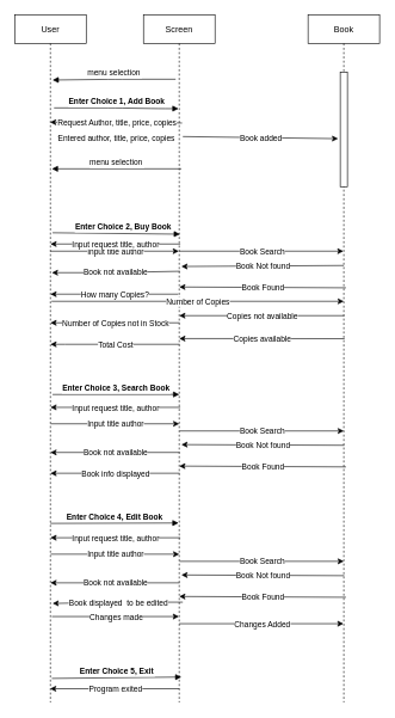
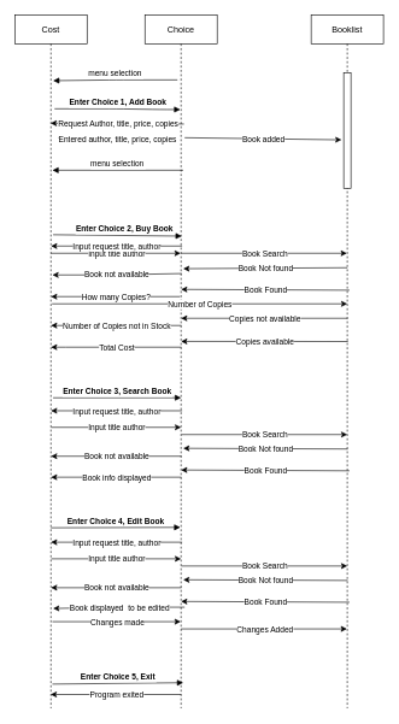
  <mxCell id="0" />
  <mxCell id="1" parent="0" />
- <mxCell id="2" value="Screen" style="shape=umlLifeline;perimeter=lifelinePerimeter;container=1;collapsible=0;recursiveResize=0;rounded=0;shadow=0;strokeWidth=1;" parent="1" vertex="1"><mxGeometry x="200" y="20" width="100" height="960" as="geometry" /></mxCell>
+ <mxCell id="2" value="Choice" style="shape=umlLifeline;perimeter=lifelinePerimeter;container=1;collapsible=0;recursiveResize=0;rounded=0;shadow=0;strokeWidth=1;" parent="1" vertex="1"><mxGeometry x="200" y="20" width="100" height="960" as="geometry" /></mxCell>
  <mxCell id="3" value="" style="endArrow=classic;html=1;rounded=0;entryX=-0.3;entryY=0.581;entryDx=0;entryDy=0;entryPerimeter=0;" edge="1" parent="2" target="48"><mxGeometry relative="1" as="geometry"><mxPoint x="55" y="170" as="sourcePoint" /><mxPoint x="155" y="170" as="targetPoint" /></mxGeometry></mxCell>
  <mxCell id="4" value="Book added" style="edgeLabel;resizable=0;html=1;align=center;verticalAlign=middle;" connectable="0" vertex="1" parent="3"><mxGeometry relative="1" as="geometry" /></mxCell>
  <mxCell id="5" value="" style="endArrow=classic;html=1;rounded=0;" edge="1" parent="2"><mxGeometry relative="1" as="geometry"><mxPoint x="50.5" y="430" as="sourcePoint" /><mxPoint x="-130" y="430" as="targetPoint" /><Array as="points"><mxPoint x="-109.5" y="430" /></Array></mxGeometry></mxCell>
  <mxCell id="6" value="Number of Copies not in Stock" style="edgeLabel;resizable=0;html=1;align=center;verticalAlign=middle;" connectable="0" vertex="1" parent="5"><mxGeometry relative="1" as="geometry" /></mxCell>
  <mxCell id="7" value="" style="endArrow=classic;html=1;rounded=0;" edge="1" parent="2"><mxGeometry relative="1" as="geometry"><mxPoint x="280.5" y="420" as="sourcePoint" /><mxPoint x="50" y="420" as="targetPoint" /></mxGeometry></mxCell>
  <mxCell id="8" value="Copies not available" style="edgeLabel;resizable=0;html=1;align=center;verticalAlign=middle;" connectable="0" vertex="1" parent="7"><mxGeometry relative="1" as="geometry" /></mxCell>
  <mxCell id="9" value="" style="endArrow=classic;html=1;rounded=0;exitX=0.48;exitY=0.492;exitDx=0;exitDy=0;exitPerimeter=0;" edge="1" parent="2"><mxGeometry relative="1" as="geometry"><mxPoint x="48.5" y="390.0" as="sourcePoint" /><mxPoint x="-130" y="390.0" as="targetPoint" /></mxGeometry></mxCell>
  <mxCell id="10" value="How many Copies?" style="edgeLabel;resizable=0;html=1;align=center;verticalAlign=middle;" connectable="0" vertex="1" parent="9"><mxGeometry relative="1" as="geometry" /></mxCell>
  <mxCell id="11" value="" style="endArrow=classic;html=1;rounded=0;" edge="1" parent="2"><mxGeometry relative="1" as="geometry"><mxPoint x="50.5" y="580.96" as="sourcePoint" /><mxPoint x="280" y="580.96" as="targetPoint" /></mxGeometry></mxCell>
  <mxCell id="12" value="Book Search" style="edgeLabel;resizable=0;html=1;align=center;verticalAlign=middle;" connectable="0" vertex="1" parent="11"><mxGeometry relative="1" as="geometry" /></mxCell>
  <mxCell id="13" value="" style="endArrow=classic;html=1;rounded=0;" edge="1" parent="2"><mxGeometry relative="1" as="geometry"><mxPoint x="280.5" y="600.96" as="sourcePoint" /><mxPoint x="53" y="600" as="targetPoint" /><Array as="points" /></mxGeometry></mxCell>
  <mxCell id="14" value="Book Not found" style="edgeLabel;resizable=0;html=1;align=center;verticalAlign=middle;" connectable="0" vertex="1" parent="13"><mxGeometry relative="1" as="geometry" /></mxCell>
  <mxCell id="15" value="" style="endArrow=classic;html=1;rounded=0;" edge="1" parent="2"><mxGeometry relative="1" as="geometry"><mxPoint x="50.5" y="610.96" as="sourcePoint" /><mxPoint x="-130" y="610.96" as="targetPoint" /><Array as="points"><mxPoint x="-49.5" y="610.96" /></Array></mxGeometry></mxCell>
  <mxCell id="16" value="Book not available" style="edgeLabel;resizable=0;html=1;align=center;verticalAlign=middle;" connectable="0" vertex="1" parent="15"><mxGeometry relative="1" as="geometry" /></mxCell>
  <mxCell id="17" value="" style="endArrow=classic;html=1;rounded=0;" edge="1" parent="2"><mxGeometry relative="1" as="geometry"><mxPoint x="-129.5" y="570.96" as="sourcePoint" /><mxPoint x="50" y="570.96" as="targetPoint" /></mxGeometry></mxCell>
  <mxCell id="18" value="Input title author" style="edgeLabel;resizable=0;html=1;align=center;verticalAlign=middle;" connectable="0" vertex="1" parent="17"><mxGeometry relative="1" as="geometry" /></mxCell>
  <mxCell id="19" value="" style="endArrow=classic;html=1;rounded=0;exitX=0.51;exitY=0.376;exitDx=0;exitDy=0;exitPerimeter=0;" edge="1" parent="2"><mxGeometry relative="1" as="geometry"><mxPoint x="51.5" y="548" as="sourcePoint" /><mxPoint x="-130" y="548" as="targetPoint" /></mxGeometry></mxCell>
  <mxCell id="20" value="Input request title, author" style="edgeLabel;resizable=0;html=1;align=center;verticalAlign=middle;" connectable="0" vertex="1" parent="19"><mxGeometry relative="1" as="geometry" /></mxCell>
  <mxCell id="21" value="Enter Choice 3, Search Book" style="verticalAlign=bottom;endArrow=block;shadow=0;strokeWidth=1;exitX=0.53;exitY=0.523;exitDx=0;exitDy=0;exitPerimeter=0;fontStyle=1" edge="1" parent="2"><mxGeometry x="0.006" relative="1" as="geometry"><mxPoint x="-127" y="530.08" as="sourcePoint" /><mxPoint x="50" y="530" as="targetPoint" /><Array as="points" /><mxPoint as="offset" /></mxGeometry></mxCell>
  <mxCell id="22" value="" style="endArrow=classic;html=1;rounded=0;" edge="1" parent="2"><mxGeometry relative="1" as="geometry"><mxPoint x="50.5" y="762.96" as="sourcePoint" /><mxPoint x="280" y="762.96" as="targetPoint" /></mxGeometry></mxCell>
  <mxCell id="23" value="Book Search" style="edgeLabel;resizable=0;html=1;align=center;verticalAlign=middle;" connectable="0" vertex="1" parent="22"><mxGeometry relative="1" as="geometry" /></mxCell>
  <mxCell id="24" value="" style="endArrow=classic;html=1;rounded=0;" edge="1" parent="2"><mxGeometry relative="1" as="geometry"><mxPoint x="280.5" y="782.96" as="sourcePoint" /><mxPoint x="53" y="782" as="targetPoint" /><Array as="points" /></mxGeometry></mxCell>
  <mxCell id="25" value="Book Not found" style="edgeLabel;resizable=0;html=1;align=center;verticalAlign=middle;" connectable="0" vertex="1" parent="24"><mxGeometry relative="1" as="geometry" /></mxCell>
  <mxCell id="26" value="" style="endArrow=classic;html=1;rounded=0;" edge="1" parent="2"><mxGeometry relative="1" as="geometry"><mxPoint x="50.5" y="792.96" as="sourcePoint" /><mxPoint x="-130" y="792.96" as="targetPoint" /><Array as="points"><mxPoint x="-49.5" y="792.96" /></Array></mxGeometry></mxCell>
  <mxCell id="27" value="Book not available" style="edgeLabel;resizable=0;html=1;align=center;verticalAlign=middle;" connectable="0" vertex="1" parent="26"><mxGeometry relative="1" as="geometry" /></mxCell>
  <mxCell id="28" value="" style="endArrow=classic;html=1;rounded=0;" edge="1" parent="2"><mxGeometry relative="1" as="geometry"><mxPoint x="-129.5" y="752.96" as="sourcePoint" /><mxPoint x="50" y="752.96" as="targetPoint" /></mxGeometry></mxCell>
  <mxCell id="29" value="Input title author" style="edgeLabel;resizable=0;html=1;align=center;verticalAlign=middle;" connectable="0" vertex="1" parent="28"><mxGeometry relative="1" as="geometry" /></mxCell>
  <mxCell id="30" value="" style="endArrow=classic;html=1;rounded=0;exitX=0.51;exitY=0.376;exitDx=0;exitDy=0;exitPerimeter=0;" edge="1" parent="2"><mxGeometry relative="1" as="geometry"><mxPoint x="51.5" y="730" as="sourcePoint" /><mxPoint x="-130" y="730" as="targetPoint" /></mxGeometry></mxCell>
  <mxCell id="31" value="Input request title, author" style="edgeLabel;resizable=0;html=1;align=center;verticalAlign=middle;" connectable="0" vertex="1" parent="30"><mxGeometry relative="1" as="geometry" /></mxCell>
  <mxCell id="32" value="" style="endArrow=classic;html=1;rounded=0;exitX=0.53;exitY=0.397;exitDx=0;exitDy=0;exitPerimeter=0;" edge="1" parent="2"><mxGeometry relative="1" as="geometry"><mxPoint x="283" y="813.12" as="sourcePoint" /><mxPoint x="50" y="812" as="targetPoint" /><Array as="points" /></mxGeometry></mxCell>
  <mxCell id="33" value="Book Found" style="edgeLabel;resizable=0;html=1;align=center;verticalAlign=middle;" connectable="0" vertex="1" parent="32"><mxGeometry relative="1" as="geometry" /></mxCell>
  <mxCell id="34" value="" style="endArrow=classic;html=1;rounded=0;entryX=0.53;entryY=0.856;entryDx=0;entryDy=0;entryPerimeter=0;" edge="1" parent="2" target="36"><mxGeometry relative="1" as="geometry"><mxPoint x="55" y="820" as="sourcePoint" /><mxPoint x="-125.5" y="820" as="targetPoint" /><Array as="points"><mxPoint x="-45" y="820" /></Array></mxGeometry></mxCell>
  <mxCell id="35" value="Book displayed&amp;nbsp; to be edited" style="edgeLabel;resizable=0;html=1;align=center;verticalAlign=middle;" connectable="0" vertex="1" parent="34"><mxGeometry relative="1" as="geometry" /></mxCell>
- <mxCell id="36" value="User" style="shape=umlLifeline;perimeter=lifelinePerimeter;container=1;collapsible=0;recursiveResize=0;rounded=0;shadow=0;strokeWidth=1;" parent="1" vertex="1"><mxGeometry x="20" y="20" width="100" height="960" as="geometry" /></mxCell>
+ <mxCell id="36" value="Cost" style="shape=umlLifeline;perimeter=lifelinePerimeter;container=1;collapsible=0;recursiveResize=0;rounded=0;shadow=0;strokeWidth=1;" parent="1" vertex="1"><mxGeometry x="20" y="20" width="100" height="960" as="geometry" /></mxCell>
  <mxCell id="37" value="" style="endArrow=classic;html=1;rounded=0;entryX=-0.2;entryY=0.544;entryDx=0;entryDy=0;entryPerimeter=0;" edge="1" parent="36"><mxGeometry relative="1" as="geometry"><mxPoint x="60" y="170" as="sourcePoint" /><mxPoint x="223" y="172.04" as="targetPoint" /></mxGeometry></mxCell>
  <mxCell id="38" value="Entered author, title, price, copies" style="edgeLabel;resizable=0;html=1;align=center;verticalAlign=middle;" connectable="0" vertex="1" parent="37"><mxGeometry relative="1" as="geometry" /></mxCell>
  <mxCell id="39" value="" style="endArrow=classic;html=1;rounded=0;" edge="1" parent="36" target="2"><mxGeometry relative="1" as="geometry"><mxPoint x="50" y="330" as="sourcePoint" /><mxPoint x="150" y="320" as="targetPoint" /></mxGeometry></mxCell>
  <mxCell id="40" value="Input title author" style="edgeLabel;resizable=0;html=1;align=center;verticalAlign=middle;" connectable="0" vertex="1" parent="39"><mxGeometry relative="1" as="geometry" /></mxCell>
  <mxCell id="41" value="" style="endArrow=classic;html=1;rounded=0;" edge="1" parent="36"><mxGeometry relative="1" as="geometry"><mxPoint x="230.5" y="460" as="sourcePoint" /><mxPoint x="50" y="460" as="targetPoint" /><Array as="points"><mxPoint x="70.5" y="460" /></Array></mxGeometry></mxCell>
  <mxCell id="42" value="Total Cost" style="edgeLabel;resizable=0;html=1;align=center;verticalAlign=middle;" connectable="0" vertex="1" parent="41"><mxGeometry relative="1" as="geometry" /></mxCell>
  <mxCell id="43" value="" style="endArrow=classic;html=1;rounded=0;exitX=0.51;exitY=0.376;exitDx=0;exitDy=0;exitPerimeter=0;" edge="1" parent="36"><mxGeometry relative="1" as="geometry"><mxPoint x="231.5" y="320" as="sourcePoint" /><mxPoint x="50" y="320" as="targetPoint" /></mxGeometry></mxCell>
  <mxCell id="44" value="Input request title, author" style="edgeLabel;resizable=0;html=1;align=center;verticalAlign=middle;" connectable="0" vertex="1" parent="43"><mxGeometry relative="1" as="geometry" /></mxCell>
  <mxCell id="45" value="Enter Choice 1, Add Book" style="verticalAlign=bottom;endArrow=block;entryX=0.4;entryY=0.288;shadow=0;strokeWidth=1;entryDx=0;entryDy=0;entryPerimeter=0;fontStyle=1" parent="1" edge="1"><mxGeometry x="0.006" relative="1" as="geometry"><mxPoint x="75" y="150" as="sourcePoint" /><mxPoint x="249" y="151.08" as="targetPoint" /><Array as="points"><mxPoint x="160" y="150" /><mxPoint x="220" y="151" /></Array><mxPoint as="offset" /></mxGeometry></mxCell>
  <mxCell id="46" value="menu selection" style="verticalAlign=bottom;endArrow=block;entryX=0.8;entryY=0.111;shadow=0;strokeWidth=1;entryDx=0;entryDy=0;entryPerimeter=0;" parent="1" edge="1"><mxGeometry relative="1" as="geometry"><mxPoint x="245" y="110" as="sourcePoint" /><mxPoint x="73" y="111.09" as="targetPoint" /><Array as="points"><mxPoint x="160" y="110" /></Array><mxPoint as="offset" /></mxGeometry></mxCell>
- <mxCell id="47" value="Book" style="shape=umlLifeline;perimeter=lifelinePerimeter;container=1;collapsible=0;recursiveResize=0;rounded=0;shadow=0;strokeWidth=1;" vertex="1" parent="1"><mxGeometry x="430" y="20" width="100" height="960" as="geometry" /></mxCell>
+ <mxCell id="47" value="Booklist" style="shape=umlLifeline;perimeter=lifelinePerimeter;container=1;collapsible=0;recursiveResize=0;rounded=0;shadow=0;strokeWidth=1;" vertex="1" parent="1"><mxGeometry x="430" y="20" width="100" height="960" as="geometry" /></mxCell>
  <mxCell id="48" value="" style="points=[];perimeter=orthogonalPerimeter;rounded=0;shadow=0;strokeWidth=1;" vertex="1" parent="47"><mxGeometry x="45" y="80" width="10" height="160" as="geometry" /></mxCell>
  <mxCell id="49" value="Enter Choice 2, Buy Book" style="verticalAlign=bottom;endArrow=block;entryX=0.51;entryY=0.319;shadow=0;strokeWidth=1;entryDx=0;entryDy=0;entryPerimeter=0;exitX=0.53;exitY=0.317;exitDx=0;exitDy=0;exitPerimeter=0;fontStyle=1" edge="1" parent="1" source="36" target="2"><mxGeometry x="0.111" relative="1" as="geometry"><mxPoint x="70" y="460" as="sourcePoint" /><mxPoint x="241" y="461.14" as="targetPoint" /><Array as="points" /><mxPoint as="offset" /></mxGeometry></mxCell>
  <mxCell id="50" value="Enter Choice 4, Edit Book" style="verticalAlign=bottom;endArrow=block;shadow=0;strokeWidth=1;fontStyle=1;entryX=0.49;entryY=0.739;entryDx=0;entryDy=0;entryPerimeter=0;" edge="1" parent="1" target="2"><mxGeometry x="0.006" relative="1" as="geometry"><mxPoint x="70" y="730" as="sourcePoint" /><mxPoint x="276" y="181.14" as="targetPoint" /><Array as="points" /><mxPoint as="offset" /></mxGeometry></mxCell>
  <mxCell id="51" value="Enter Choice 5, Exit" style="verticalAlign=bottom;endArrow=block;entryX=0.53;entryY=0.963;shadow=0;strokeWidth=1;entryDx=0;entryDy=0;entryPerimeter=0;exitX=0.52;exitY=0.965;exitDx=0;exitDy=0;exitPerimeter=0;fontStyle=1" edge="1" parent="1" source="36" target="2"><mxGeometry x="0.006" relative="1" as="geometry"><mxPoint x="115" y="190" as="sourcePoint" /><mxPoint x="286" y="191.14" as="targetPoint" /><Array as="points" /><mxPoint as="offset" /></mxGeometry></mxCell>
  <mxCell id="52" value="" style="endArrow=classic;html=1;rounded=0;exitX=0.9;exitY=0.413;exitDx=0;exitDy=0;exitPerimeter=0;" edge="1" parent="1" target="36"><mxGeometry relative="1" as="geometry"><mxPoint x="254" y="171.08" as="sourcePoint" /><mxPoint x="220" y="179.5" as="targetPoint" /><Array as="points"><mxPoint x="160" y="170" /></Array></mxGeometry></mxCell>
  <mxCell id="53" value="Request Author, title, price, copies" style="edgeLabel;resizable=0;html=1;align=center;verticalAlign=middle;" connectable="0" vertex="1" parent="52"><mxGeometry relative="1" as="geometry" /></mxCell>
  <mxCell id="54" value="menu selection" style="verticalAlign=bottom;endArrow=block;shadow=0;strokeWidth=1;exitX=0.53;exitY=0.224;exitDx=0;exitDy=0;exitPerimeter=0;entryX=0.52;entryY=0.224;entryDx=0;entryDy=0;entryPerimeter=0;" edge="1" parent="1" source="2" target="36"><mxGeometry relative="1" as="geometry"><mxPoint x="246" y="219.08" as="sourcePoint" /><mxPoint x="85" y="120.06" as="targetPoint" /><Array as="points" /><mxPoint as="offset" /></mxGeometry></mxCell>
  <mxCell id="55" value="" style="endArrow=classic;html=1;rounded=0;" edge="1" parent="1" target="47"><mxGeometry relative="1" as="geometry"><mxPoint x="250" y="350" as="sourcePoint" /><mxPoint x="350" y="350" as="targetPoint" /></mxGeometry></mxCell>
  <mxCell id="56" value="Book Search" style="edgeLabel;resizable=0;html=1;align=center;verticalAlign=middle;" connectable="0" vertex="1" parent="55"><mxGeometry relative="1" as="geometry" /></mxCell>
  <mxCell id="57" value="" style="endArrow=classic;html=1;rounded=0;entryX=0.53;entryY=0.366;entryDx=0;entryDy=0;entryPerimeter=0;" edge="1" parent="1" target="2"><mxGeometry relative="1" as="geometry"><mxPoint x="480" y="370" as="sourcePoint" /><mxPoint x="410" y="390" as="targetPoint" /><Array as="points" /></mxGeometry></mxCell>
  <mxCell id="58" value="Book Not found" style="edgeLabel;resizable=0;html=1;align=center;verticalAlign=middle;" connectable="0" vertex="1" parent="57"><mxGeometry relative="1" as="geometry" /></mxCell>
  <mxCell id="59" value="" style="endArrow=classic;html=1;rounded=0;exitX=0.51;exitY=0.373;exitDx=0;exitDy=0;exitPerimeter=0;entryX=0.52;entryY=0.375;entryDx=0;entryDy=0;entryPerimeter=0;" edge="1" parent="1" source="2" target="36"><mxGeometry relative="1" as="geometry"><mxPoint x="250" y="380" as="sourcePoint" /><mxPoint x="262" y="379.18" as="targetPoint" /><Array as="points"><mxPoint x="150" y="380" /></Array></mxGeometry></mxCell>
  <mxCell id="60" value="Book not available" style="edgeLabel;resizable=0;html=1;align=center;verticalAlign=middle;" connectable="0" vertex="1" parent="59"><mxGeometry relative="1" as="geometry"><mxPoint x="-1" as="offset" /></mxGeometry></mxCell>
  <mxCell id="61" value="" style="endArrow=classic;html=1;rounded=0;exitX=0.53;exitY=0.397;exitDx=0;exitDy=0;exitPerimeter=0;" edge="1" parent="1" source="47"><mxGeometry relative="1" as="geometry"><mxPoint x="430" y="400" as="sourcePoint" /><mxPoint x="250" y="400" as="targetPoint" /><Array as="points" /></mxGeometry></mxCell>
  <mxCell id="62" value="Book Found" style="edgeLabel;resizable=0;html=1;align=center;verticalAlign=middle;" connectable="0" vertex="1" parent="61"><mxGeometry relative="1" as="geometry" /></mxCell>
  <mxCell id="63" value="" style="endArrow=classic;html=1;rounded=0;exitX=0.51;exitY=0.514;exitDx=0;exitDy=0;exitPerimeter=0;" edge="1" parent="1"><mxGeometry relative="1" as="geometry"><mxPoint x="71.5" y="420" as="sourcePoint" /><mxPoint x="480" y="420" as="targetPoint" /></mxGeometry></mxCell>
  <mxCell id="64" value="Number of Copies" style="edgeLabel;resizable=0;html=1;align=center;verticalAlign=middle;" connectable="0" vertex="1" parent="63"><mxGeometry relative="1" as="geometry" /></mxCell>
  <mxCell id="65" value="" style="endArrow=classic;html=1;rounded=0;exitX=0.46;exitY=0.471;exitDx=0;exitDy=0;exitPerimeter=0;" edge="1" parent="1"><mxGeometry relative="1" as="geometry"><mxPoint x="481" y="472.16" as="sourcePoint" /><mxPoint x="250" y="472" as="targetPoint" /></mxGeometry></mxCell>
  <mxCell id="66" value="Copies available" style="edgeLabel;resizable=0;html=1;align=center;verticalAlign=middle;" connectable="0" vertex="1" parent="65"><mxGeometry relative="1" as="geometry" /></mxCell>
  <mxCell id="67" value="" style="endArrow=classic;html=1;rounded=0;exitX=0.53;exitY=0.397;exitDx=0;exitDy=0;exitPerimeter=0;" edge="1" parent="1"><mxGeometry relative="1" as="geometry"><mxPoint x="483" y="651.12" as="sourcePoint" /><mxPoint x="250" y="650" as="targetPoint" /><Array as="points" /></mxGeometry></mxCell>
  <mxCell id="68" value="Book Found" style="edgeLabel;resizable=0;html=1;align=center;verticalAlign=middle;" connectable="0" vertex="1" parent="67"><mxGeometry relative="1" as="geometry" /></mxCell>
  <mxCell id="69" value="" style="endArrow=classic;html=1;rounded=0;" edge="1" parent="1"><mxGeometry relative="1" as="geometry"><mxPoint x="250.5" y="660" as="sourcePoint" /><mxPoint x="70" y="660" as="targetPoint" /><Array as="points"><mxPoint x="150.5" y="660" /></Array></mxGeometry></mxCell>
  <mxCell id="70" value="Book info displayed" style="edgeLabel;resizable=0;html=1;align=center;verticalAlign=middle;" connectable="0" vertex="1" parent="69"><mxGeometry relative="1" as="geometry" /></mxCell>
  <mxCell id="71" value="" style="endArrow=classic;html=1;rounded=0;" edge="1" parent="1" target="47"><mxGeometry relative="1" as="geometry"><mxPoint x="250" y="870" as="sourcePoint" /><mxPoint x="350" y="870" as="targetPoint" /></mxGeometry></mxCell>
  <mxCell id="72" value="Changes Added" style="edgeLabel;resizable=0;html=1;align=center;verticalAlign=middle;" connectable="0" vertex="1" parent="71"><mxGeometry relative="1" as="geometry" /></mxCell>
  <mxCell id="73" value="" style="endArrow=classic;html=1;rounded=0;exitX=0.52;exitY=0.875;exitDx=0;exitDy=0;exitPerimeter=0;" edge="1" parent="1" source="36" target="2"><mxGeometry relative="1" as="geometry"><mxPoint x="100" y="860" as="sourcePoint" /><mxPoint x="200" y="860" as="targetPoint" /></mxGeometry></mxCell>
  <mxCell id="74" value="Changes made" style="edgeLabel;resizable=0;html=1;align=center;verticalAlign=middle;" connectable="0" vertex="1" parent="73"><mxGeometry relative="1" as="geometry" /></mxCell>
  <mxCell id="75" value="" style="endArrow=classic;html=1;rounded=0;exitX=0.5;exitY=0.98;exitDx=0;exitDy=0;exitPerimeter=0;" edge="1" parent="1" source="2" target="36"><mxGeometry relative="1" as="geometry"><mxPoint x="110" y="990" as="sourcePoint" /><mxPoint x="210" y="990" as="targetPoint" /></mxGeometry></mxCell>
  <mxCell id="76" value="Program exited" style="edgeLabel;resizable=0;html=1;align=center;verticalAlign=middle;" connectable="0" vertex="1" parent="75"><mxGeometry relative="1" as="geometry" /></mxCell>
